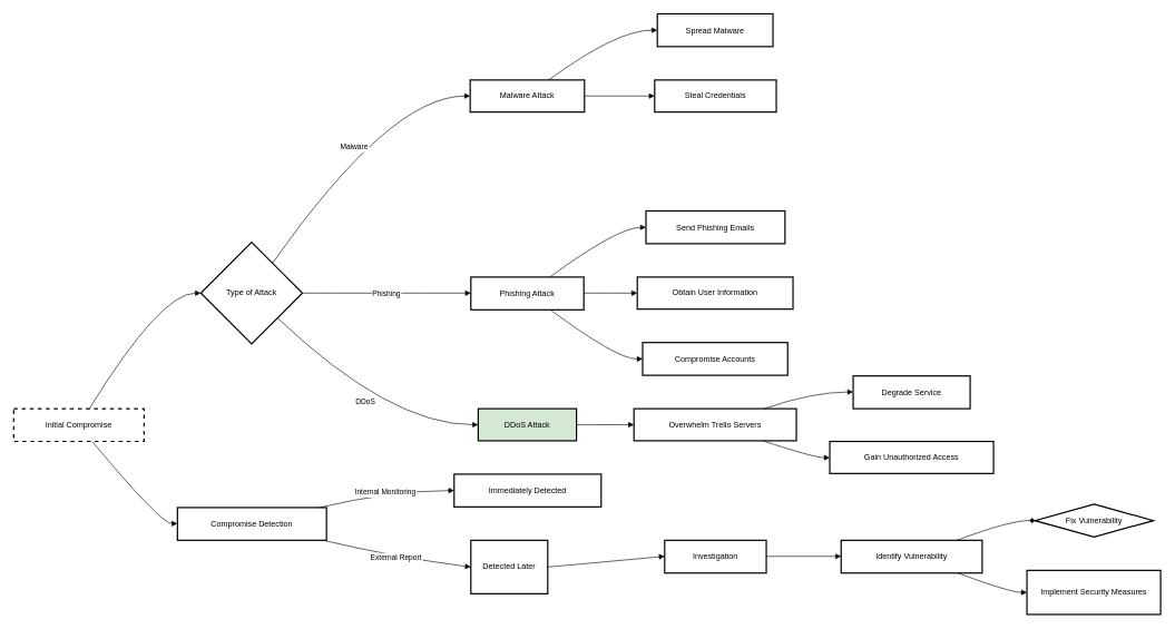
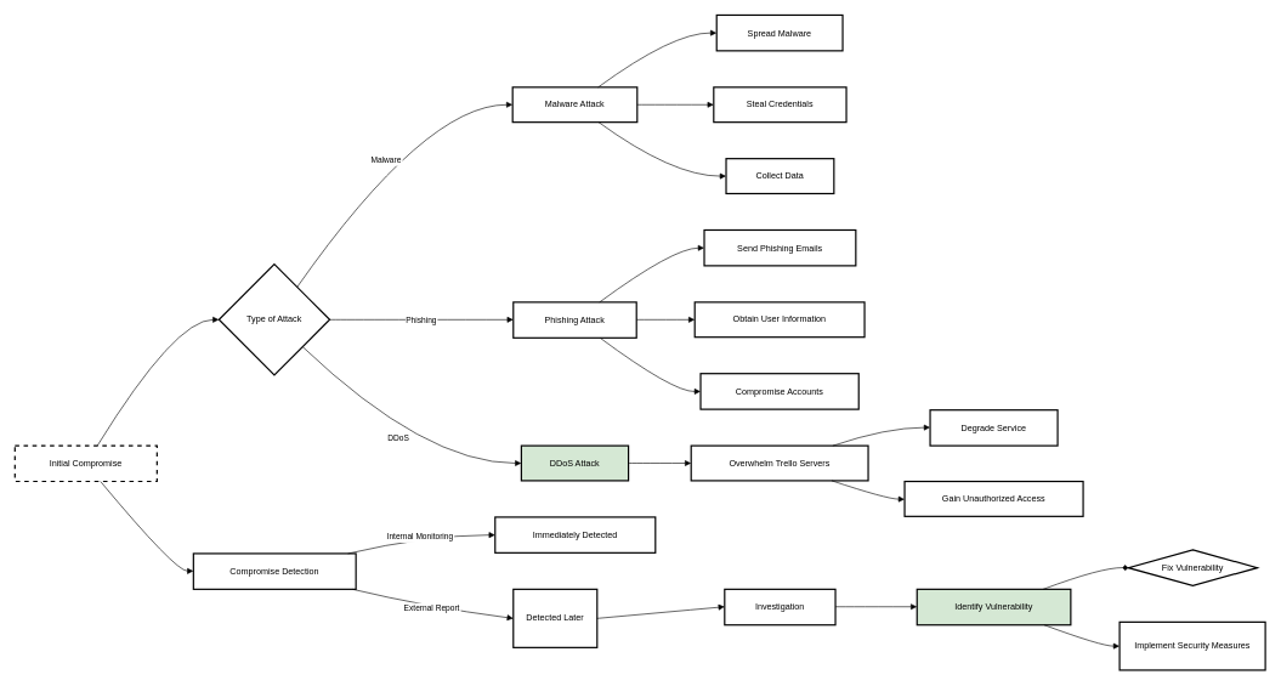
  <mxCell id="0" />
  <mxCell id="1" parent="0" />
  <mxCell id="2" value="Initial Compromise" style="whiteSpace=wrap;strokeWidth=2;dashed=1;" vertex="1" parent="1"><mxGeometry x="20" y="611" width="195" height="49" as="geometry" /></mxCell>
  <mxCell id="3" value="Type of Attack" style="rhombus;strokeWidth=2;whiteSpace=wrap;" vertex="1" parent="1"><mxGeometry x="300" y="362" width="152" height="152" as="geometry" /></mxCell>
  <mxCell id="4" value="Malware Attack" style="whiteSpace=wrap;strokeWidth=2;" vertex="1" parent="1"><mxGeometry x="703" y="119" width="171" height="48" as="geometry" /></mxCell>
  <mxCell id="5" value="Phishing Attack" style="whiteSpace=wrap;strokeWidth=2;" vertex="1" parent="1"><mxGeometry x="704" y="414" width="169" height="49" as="geometry" /></mxCell>
  <mxCell id="6" value="DDoS Attack" style="whiteSpace=wrap;strokeWidth=2;fillColor=#d5e8d4;" vertex="1" parent="1"><mxGeometry x="715" y="611" width="147" height="48" as="geometry" /></mxCell>
  <mxCell id="7" value="Spread Malware" style="whiteSpace=wrap;strokeWidth=2;" vertex="1" parent="1"><mxGeometry x="983" y="20" width="173" height="49" as="geometry" /></mxCell>
  <mxCell id="8" value="Steal Credentials" style="whiteSpace=wrap;strokeWidth=2;" vertex="1" parent="1"><mxGeometry x="979" y="119" width="182" height="48" as="geometry" /></mxCell>
+ <mxCell id="9" value="Collect Data" style="whiteSpace=wrap;strokeWidth=2;" vertex="1" parent="1"><mxGeometry x="996" y="217" width="148" height="48" as="geometry" /></mxCell>
  <mxCell id="10" value="Send Phishing Emails" style="whiteSpace=wrap;strokeWidth=2;" vertex="1" parent="1"><mxGeometry x="966" y="315" width="208" height="49" as="geometry" /></mxCell>
  <mxCell id="11" value="Obtain User Information" style="whiteSpace=wrap;strokeWidth=2;" vertex="1" parent="1"><mxGeometry x="953" y="414" width="233" height="48" as="geometry" /></mxCell>
  <mxCell id="12" value="Compromise Accounts" style="whiteSpace=wrap;strokeWidth=2;" vertex="1" parent="1"><mxGeometry x="961" y="512" width="217" height="49" as="geometry" /></mxCell>
  <mxCell id="13" value="Overwhelm Trello Servers" style="whiteSpace=wrap;strokeWidth=2;" vertex="1" parent="1"><mxGeometry x="948" y="611" width="243" height="48" as="geometry" /></mxCell>
  <mxCell id="14" value="Degrade Service" style="whiteSpace=wrap;strokeWidth=2;" vertex="1" parent="1"><mxGeometry x="1276" y="562" width="175" height="49" as="geometry" /></mxCell>
  <mxCell id="15" value="Gain Unauthorized Access" style="whiteSpace=wrap;strokeWidth=2;" vertex="1" parent="1"><mxGeometry x="1241" y="660" width="245" height="48" as="geometry" /></mxCell>
  <mxCell id="16" value="Compromise Detection" style="whiteSpace=wrap;strokeWidth=2;" vertex="1" parent="1"><mxGeometry x="265" y="759" width="223" height="49" as="geometry" /></mxCell>
  <mxCell id="17" value="Immediately Detected" style="whiteSpace=wrap;strokeWidth=2;" vertex="1" parent="1"><mxGeometry x="679" y="709" width="220" height="49" as="geometry" /></mxCell>
  <mxCell id="18" value="Detected Later" style="whiteSpace=wrap;strokeWidth=2;" vertex="1" parent="1"><mxGeometry x="704" y="808" width="115" height="80" as="geometry" /></mxCell>
  <mxCell id="19" value="Investigation" style="whiteSpace=wrap;strokeWidth=2;" vertex="1" parent="1"><mxGeometry x="994" y="808" width="152" height="49" as="geometry" /></mxCell>
- <mxCell id="20" value="Identify Vulnerability" style="whiteSpace=wrap;strokeWidth=2;" vertex="1" parent="1"><mxGeometry x="1258" y="808" width="211" height="49" as="geometry" /></mxCell>
+ <mxCell id="20" value="Identify Vulnerability" style="whiteSpace=wrap;strokeWidth=2;fillColor=#d5e8d4;" vertex="1" parent="1"><mxGeometry x="1258" y="808" width="211" height="49" as="geometry" /></mxCell>
  <mxCell id="21" value="Fix Vulnerability" style="rhombus;whiteSpace=wrap;strokeWidth=2;" vertex="1" parent="1"><mxGeometry x="1548" y="754" width="177" height="49" as="geometry" /></mxCell>
  <mxCell id="22" value="Implement Security Measures" style="whiteSpace=wrap;strokeWidth=2;" vertex="1" parent="1"><mxGeometry x="1536" y="853" width="200" height="66" as="geometry" /></mxCell>
  <mxCell id="23" value="" style="curved=1;startArrow=none;endArrow=block;exitX=0.58;exitY=0;entryX=0;entryY=0.5;" edge="1" parent="1" source="2" target="3"><mxGeometry relative="1" as="geometry"><Array as="points"><mxPoint x="240" y="438" /></Array></mxGeometry></mxCell>
  <mxCell id="24" value="Malware" style="curved=1;startArrow=none;endArrow=block;exitX=0.85;exitY=0;entryX=0;entryY=0.5;" edge="1" parent="1" source="3" target="4"><mxGeometry relative="1" as="geometry"><Array as="points"><mxPoint x="583" y="143" /></Array></mxGeometry></mxCell>
  <mxCell id="25" value="Phishing" style="curved=1;startArrow=none;endArrow=block;exitX=1;exitY=0.5;entryX=0;entryY=0.49;" edge="1" parent="1" source="3" target="5"><mxGeometry relative="1" as="geometry"><Array as="points" /></mxGeometry></mxCell>
  <mxCell id="26" value="DDoS" style="curved=1;startArrow=none;endArrow=block;exitX=1;exitY=0.98;entryX=0;entryY=0.5;" edge="1" parent="1" source="3" target="6"><mxGeometry relative="1" as="geometry"><Array as="points"><mxPoint x="583" y="635" /></Array></mxGeometry></mxCell>
  <mxCell id="27" value="" style="curved=1;startArrow=none;endArrow=block;exitX=0.69;exitY=-0.01;entryX=0;entryY=0.5;" edge="1" parent="1" source="4" target="7"><mxGeometry relative="1" as="geometry"><Array as="points"><mxPoint x="923" y="44" /></Array></mxGeometry></mxCell>
  <mxCell id="28" value="" style="curved=1;startArrow=none;endArrow=block;exitX=1;exitY=0.5;entryX=0;entryY=0.5;" edge="1" parent="1" source="4" target="8"><mxGeometry relative="1" as="geometry"><Array as="points" /></mxGeometry></mxCell>
+ <mxCell id="29" value="" style="curved=1;startArrow=none;endArrow=block;exitX=0.69;exitY=1;entryX=0;entryY=0.5;" edge="1" parent="1" source="4" target="9"><mxGeometry relative="1" as="geometry"><Array as="points"><mxPoint x="923" y="241" /></Array></mxGeometry></mxCell>
  <mxCell id="30" value="" style="curved=1;startArrow=none;endArrow=block;exitX=0.7;exitY=0;entryX=0;entryY=0.5;" edge="1" parent="1" source="5" target="10"><mxGeometry relative="1" as="geometry"><Array as="points"><mxPoint x="923" y="340" /></Array></mxGeometry></mxCell>
  <mxCell id="31" value="" style="curved=1;startArrow=none;endArrow=block;exitX=1;exitY=0.49;entryX=0;entryY=0.5;" edge="1" parent="1" source="5" target="11"><mxGeometry relative="1" as="geometry"><Array as="points" /></mxGeometry></mxCell>
  <mxCell id="32" value="" style="curved=1;startArrow=none;endArrow=block;exitX=0.7;exitY=0.99;entryX=0;entryY=0.5;" edge="1" parent="1" source="5" target="12"><mxGeometry relative="1" as="geometry"><Array as="points"><mxPoint x="923" y="537" /></Array></mxGeometry></mxCell>
  <mxCell id="33" value="" style="curved=1;startArrow=none;endArrow=block;exitX=1;exitY=0.5;entryX=0;entryY=0.5;" edge="1" parent="1" source="6" target="13"><mxGeometry relative="1" as="geometry"><Array as="points" /></mxGeometry></mxCell>
  <mxCell id="34" value="" style="curved=1;startArrow=none;endArrow=block;exitX=0.8;exitY=0;entryX=0;entryY=0.49;" edge="1" parent="1" source="13" target="14"><mxGeometry relative="1" as="geometry"><Array as="points"><mxPoint x="1216" y="586" /></Array></mxGeometry></mxCell>
  <mxCell id="35" value="" style="curved=1;startArrow=none;endArrow=block;exitX=0.8;exitY=1.01;entryX=0;entryY=0.51;" edge="1" parent="1" source="13" target="15"><mxGeometry relative="1" as="geometry"><Array as="points"><mxPoint x="1216" y="684" /></Array></mxGeometry></mxCell>
  <mxCell id="36" value="" style="curved=1;startArrow=none;endArrow=block;exitX=0.6;exitY=0.99;entryX=0;entryY=0.49;" edge="1" parent="1" source="2" target="16"><mxGeometry relative="1" as="geometry"><Array as="points"><mxPoint x="240" y="783" /></Array></mxGeometry></mxCell>
  <mxCell id="37" value="Internal Monitoring" style="curved=1;startArrow=none;endArrow=block;exitX=0.96;exitY=-0.01;entryX=0;entryY=0.5;" edge="1" parent="1" source="16" target="17"><mxGeometry relative="1" as="geometry"><Array as="points"><mxPoint x="583" y="734" /></Array></mxGeometry></mxCell>
  <mxCell id="38" value="External Report" style="curved=1;startArrow=none;endArrow=block;exitX=0.96;exitY=0.98;entryX=0;entryY=0.5;" edge="1" parent="1" source="16" target="18"><mxGeometry relative="1" as="geometry"><Array as="points"><mxPoint x="583" y="832" /></Array></mxGeometry></mxCell>
  <mxCell id="39" value="" style="curved=1;startArrow=none;endArrow=block;exitX=1;exitY=0.5;entryX=0;entryY=0.49;" edge="1" parent="1" source="18" target="19"><mxGeometry relative="1" as="geometry"><Array as="points" /></mxGeometry></mxCell>
  <mxCell id="40" value="" style="curved=1;startArrow=none;endArrow=block;exitX=1;exitY=0.49;entryX=0;entryY=0.49;" edge="1" parent="1" source="19" target="20"><mxGeometry relative="1" as="geometry"><Array as="points" /></mxGeometry></mxCell>
  <mxCell id="41" value="" style="curved=1;startArrow=none;endArrow=diamond;exitX=0.82;exitY=0;entryX=0;entryY=0.5;" edge="1" parent="1" source="20" target="21"><mxGeometry relative="1" as="geometry"><Array as="points"><mxPoint x="1511" y="778" /></Array></mxGeometry></mxCell>
  <mxCell id="42" value="" style="curved=1;startArrow=none;endArrow=block;exitX=0.82;exitY=0.99;entryX=0;entryY=0.5;" edge="1" parent="1" source="20" target="22"><mxGeometry relative="1" as="geometry"><Array as="points"><mxPoint x="1511" y="886" /></Array></mxGeometry></mxCell>
